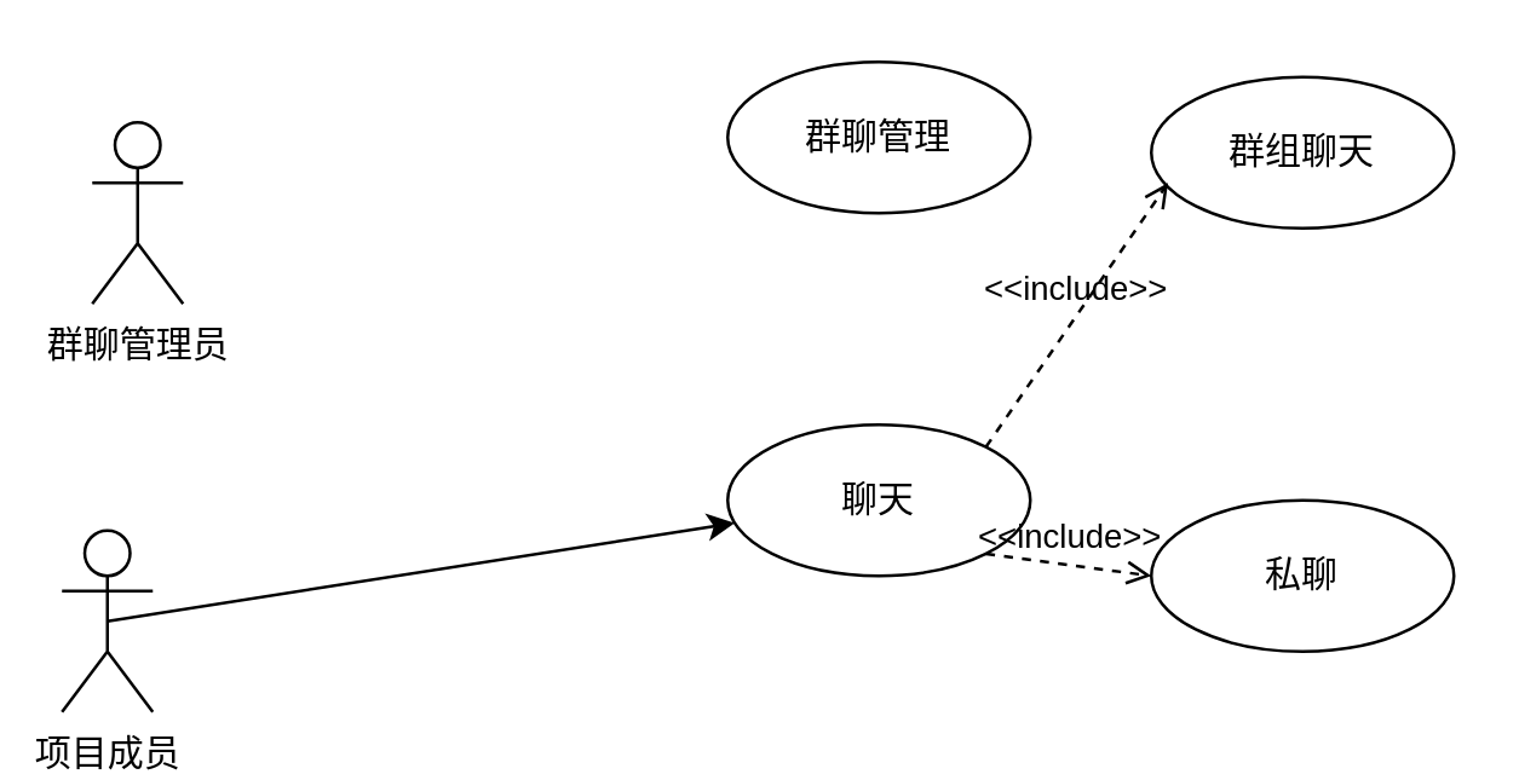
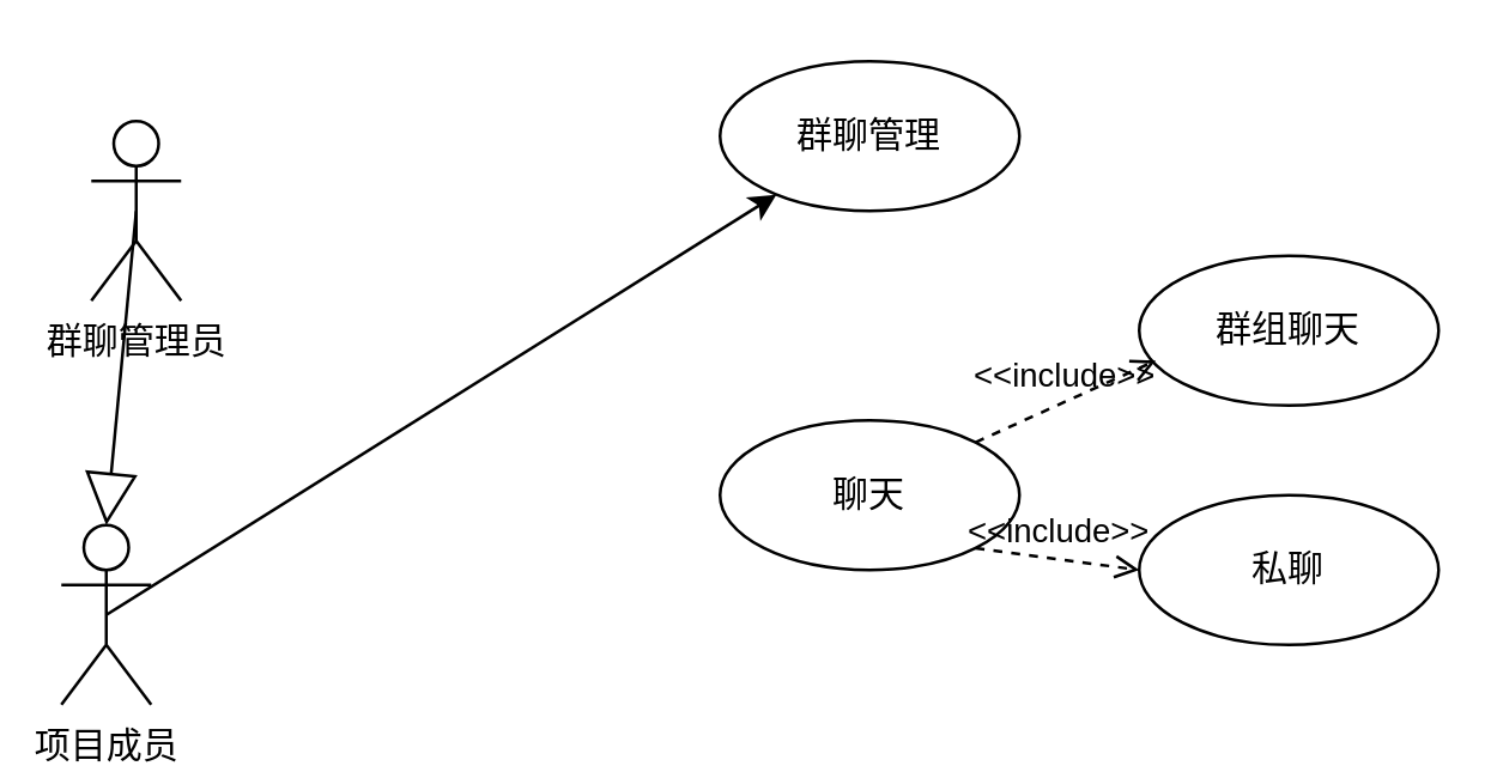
  <mxCell id="0" />
  <mxCell id="1" parent="0" />
  <mxCell id="2" value="群聊管理" style="ellipse;whiteSpace=wrap;html=1;" vertex="1" parent="1"><mxGeometry x="240" y="20" width="100" height="50" as="geometry" /></mxCell>
  <mxCell id="3" value="聊天" style="ellipse;whiteSpace=wrap;html=1;" vertex="1" parent="1"><mxGeometry x="240" y="140" width="100" height="50" as="geometry" /></mxCell>
- <mxCell id="4" value="群组聊天" style="ellipse;whiteSpace=wrap;html=1;" vertex="1" parent="1"><mxGeometry x="380" y="25" width="100" height="50" as="geometry" /></mxCell>
+ <mxCell id="4" value="群组聊天" style="ellipse;whiteSpace=wrap;html=1;" vertex="1" parent="1"><mxGeometry x="380" y="85" width="100" height="50" as="geometry" /></mxCell>
  <mxCell id="5" value="私聊" style="ellipse;whiteSpace=wrap;html=1;" vertex="1" parent="1"><mxGeometry x="380" y="165" width="100" height="50" as="geometry" /></mxCell>
  <mxCell id="6" value="&amp;lt;&amp;lt;include&amp;gt;&amp;gt;" style="html=1;verticalAlign=bottom;labelBackgroundColor=none;endArrow=open;endFill=0;dashed=1;entryX=0.055;entryY=0.701;entryDx=0;entryDy=0;entryPerimeter=0;exitX=1;exitY=0;exitDx=0;exitDy=0;" edge="1" parent="1" source="3" target="4"><mxGeometry width="160" relative="1" as="geometry"><mxPoint x="230" y="-290" as="sourcePoint" /><mxPoint x="390" y="-290" as="targetPoint" /></mxGeometry></mxCell>
  <mxCell id="7" value="&amp;lt;&amp;lt;include&amp;gt;&amp;gt;" style="html=1;verticalAlign=bottom;labelBackgroundColor=none;endArrow=open;endFill=0;dashed=1;entryX=0;entryY=0.5;entryDx=0;entryDy=0;exitX=1;exitY=1;exitDx=0;exitDy=0;" edge="1" parent="1" source="3" target="5"><mxGeometry width="160" relative="1" as="geometry"><mxPoint x="175.355" y="-192.678" as="sourcePoint" /><mxPoint x="235.5" y="-219.95" as="targetPoint" /></mxGeometry></mxCell>
- <mxCell id="8" style="edgeStyle=none;html=1;exitX=0.5;exitY=0.5;exitDx=0;exitDy=0;exitPerimeter=0;" edge="1" parent="1" source="9" target="3"><mxGeometry relative="1" as="geometry" /></mxCell>
+ <mxCell id="8" style="edgeStyle=none;html=1;exitX=0.5;exitY=0.5;exitDx=0;exitDy=0;exitPerimeter=0;" edge="1" parent="1" source="9" target="2"><mxGeometry relative="1" as="geometry" /></mxCell>
  <mxCell id="9" value="项目成员" style="shape=umlActor;verticalLabelPosition=bottom;verticalAlign=top;html=1;" vertex="1" parent="1"><mxGeometry x="20" y="175" width="30" height="60" as="geometry" /></mxCell>
+ <mxCell id="10" style="edgeStyle=none;html=1;exitX=0.5;exitY=0.5;exitDx=0;exitDy=0;exitPerimeter=0;entryX=0.5;entryY=0;entryDx=0;entryDy=0;entryPerimeter=0;endArrow=block;endFill=0;strokeWidth=1;endSize=15;" edge="1" parent="1" source="11" target="9"><mxGeometry relative="1" as="geometry" /></mxCell>
  <mxCell id="11" value="群聊管理员" style="shape=umlActor;verticalLabelPosition=bottom;verticalAlign=top;html=1;" vertex="1" parent="1"><mxGeometry x="30" y="40" width="30" height="60" as="geometry" /></mxCell>
